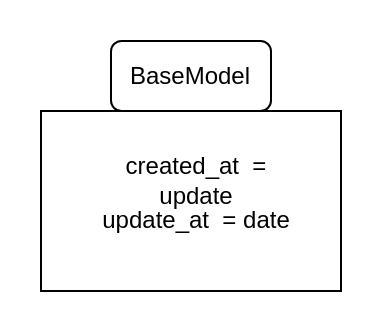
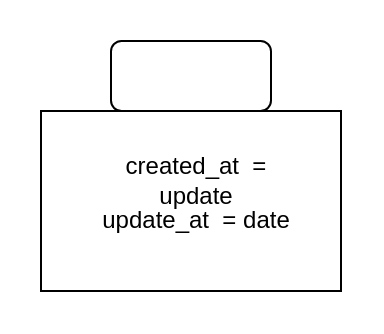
  <mxCell id="0" />
  <mxCell id="1" parent="0" />
  <mxCell id="2" value="" style="rounded=1;whiteSpace=wrap;html=1;" parent="1" vertex="1"><mxGeometry x="55" y="20" width="80" height="35" as="geometry" /></mxCell>
  <mxCell id="3" value="" style="rounded=0;whiteSpace=wrap;html=1;direction=west;" parent="1" vertex="1"><mxGeometry x="20" y="55" width="150" height="90" as="geometry" /></mxCell>
- <mxCell id="4" value="BaseModel&lt;br&gt;" style="text;html=1;strokeColor=none;fillColor=none;align=center;verticalAlign=middle;whiteSpace=wrap;rounded=0;" parent="1" vertex="1"><mxGeometry x="65" y="22.5" width="60" height="30" as="geometry" /></mxCell>
  <mxCell id="5" value="created_at&amp;nbsp; = update" style="text;html=1;strokeColor=none;fillColor=none;align=center;verticalAlign=middle;whiteSpace=wrap;rounded=0;" parent="1" vertex="1"><mxGeometry x="47.5" y="65" width="100" height="50" as="geometry" /></mxCell>
  <mxCell id="6" value="update_at&amp;nbsp; = date" style="text;html=1;strokeColor=none;fillColor=none;align=center;verticalAlign=middle;whiteSpace=wrap;rounded=0;" parent="1" vertex="1"><mxGeometry x="47.5" y="85" width="100" height="50" as="geometry" /></mxCell>
